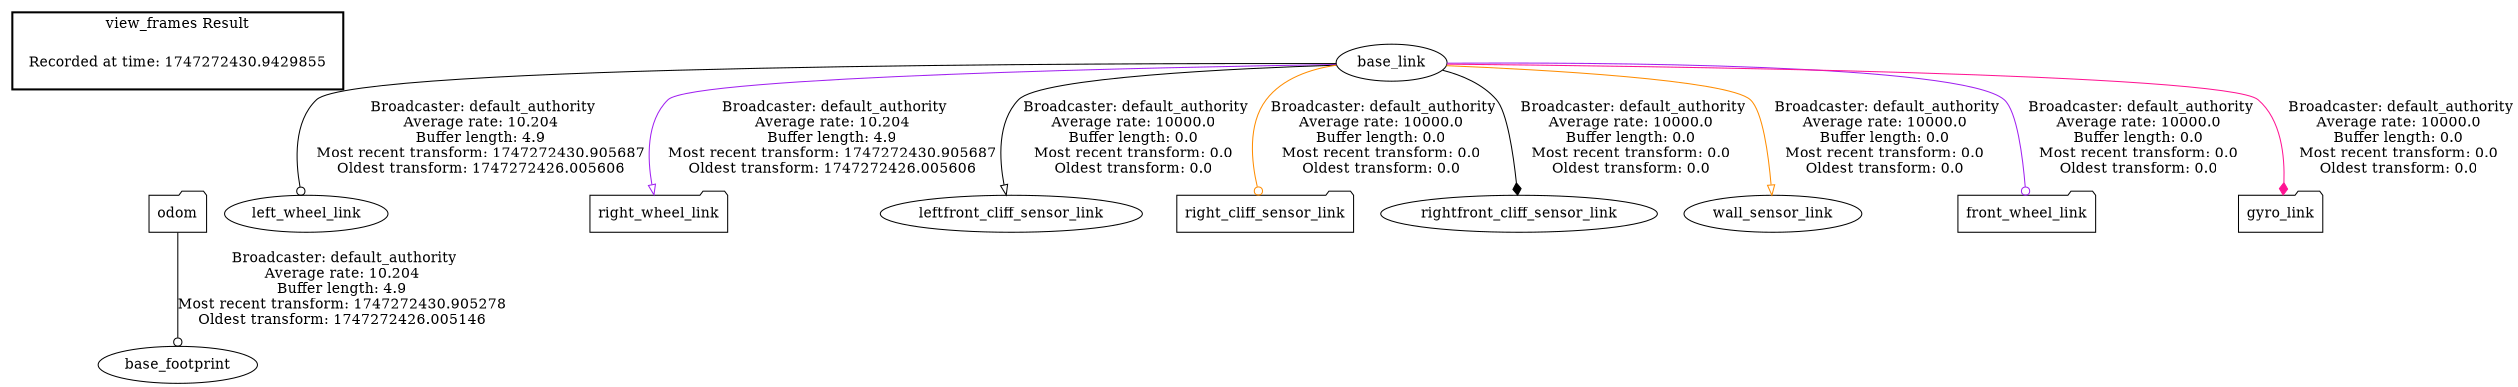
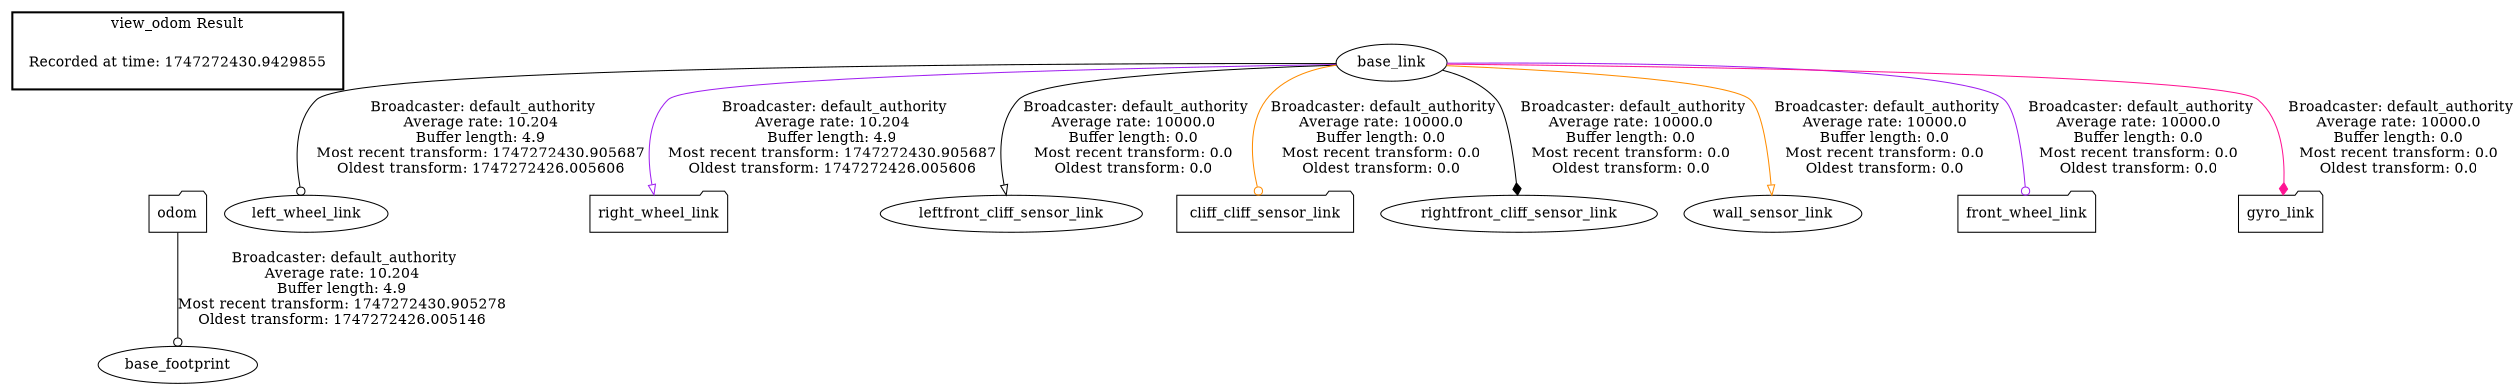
  digraph {
    node [shape=ellipse]
    edge [arrowhead=odot color=black]
    "Recorded at time: 1747272430.9429855" [shape=plaintext]
    odom [shape=folder]
    base_footprint
    base_link
    left_wheel_link
    right_wheel_link [shape=folder]
    leftfront_cliff_sensor_link
-   right_cliff_sensor_link [shape=folder]
+   right_cliff_sensor_link [shape=folder label=cliff_cliff_sensor_link]
    rightfront_cliff_sensor_link
    wall_sensor_link
    front_wheel_link [shape=folder]
    gyro_link [shape=folder]
    subgraph cluster_1 {
      color=black
-     label="view_frames Result"
+     label="view_odom Result"
      style=bold
      "Recorded at time: 1747272430.9429855"
    }
    "Recorded at time: 1747272430.9429855" -> odom [style=invis arrowhead="" color=""]
    odom -> base_footprint [label=" Broadcaster: default_authority\nAverage rate: 10.204\nBuffer length: 4.9\nMost recent transform: 1747272430.905278\nOldest transform: 1747272426.005146\n"]
    base_link -> left_wheel_link [label=" Broadcaster: default_authority\nAverage rate: 10.204\nBuffer length: 4.9\nMost recent transform: 1747272430.905687\nOldest transform: 1747272426.005606\n"]
    base_link -> right_wheel_link [arrowhead=onormal color=purple label=" Broadcaster: default_authority\nAverage rate: 10.204\nBuffer length: 4.9\nMost recent transform: 1747272430.905687\nOldest transform: 1747272426.005606\n"]
    base_link -> leftfront_cliff_sensor_link [arrowhead=onormal label=" Broadcaster: default_authority\nAverage rate: 10000.0\nBuffer length: 0.0\nMost recent transform: 0.0\nOldest transform: 0.0\n"]
    base_link -> right_cliff_sensor_link [color=darkorange label=" Broadcaster: default_authority\nAverage rate: 10000.0\nBuffer length: 0.0\nMost recent transform: 0.0\nOldest transform: 0.0\n"]
    base_link -> rightfront_cliff_sensor_link [arrowhead=diamond label=" Broadcaster: default_authority\nAverage rate: 10000.0\nBuffer length: 0.0\nMost recent transform: 0.0\nOldest transform: 0.0\n"]
    base_link -> wall_sensor_link [arrowhead=onormal color=darkorange label=" Broadcaster: default_authority\nAverage rate: 10000.0\nBuffer length: 0.0\nMost recent transform: 0.0\nOldest transform: 0.0\n"]
    base_link -> front_wheel_link [color=purple label=" Broadcaster: default_authority\nAverage rate: 10000.0\nBuffer length: 0.0\nMost recent transform: 0.0\nOldest transform: 0.0\n"]
    base_link -> gyro_link [arrowhead=diamond color=deeppink label=" Broadcaster: default_authority\nAverage rate: 10000.0\nBuffer length: 0.0\nMost recent transform: 0.0\nOldest transform: 0.0\n"]
  }
